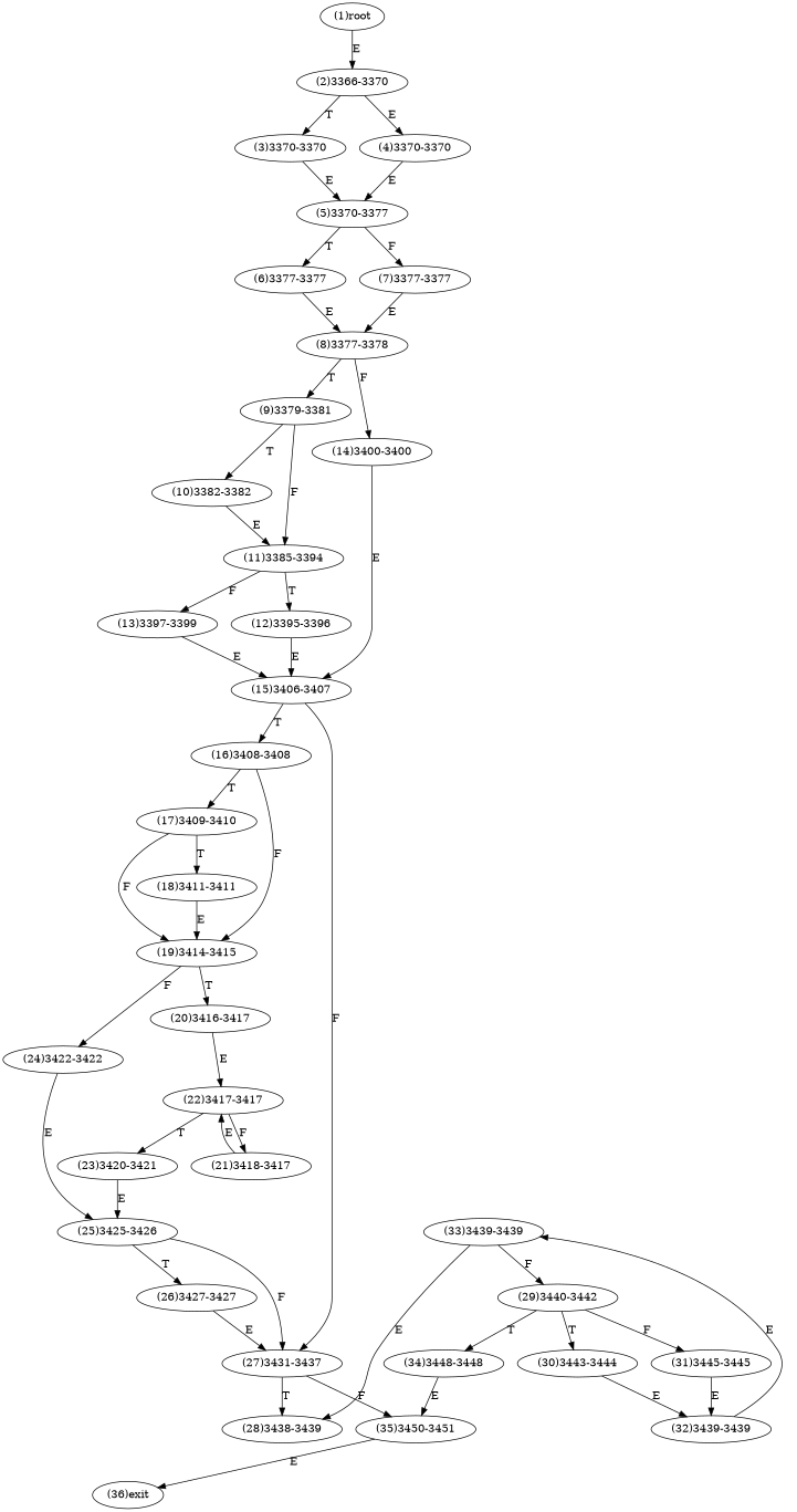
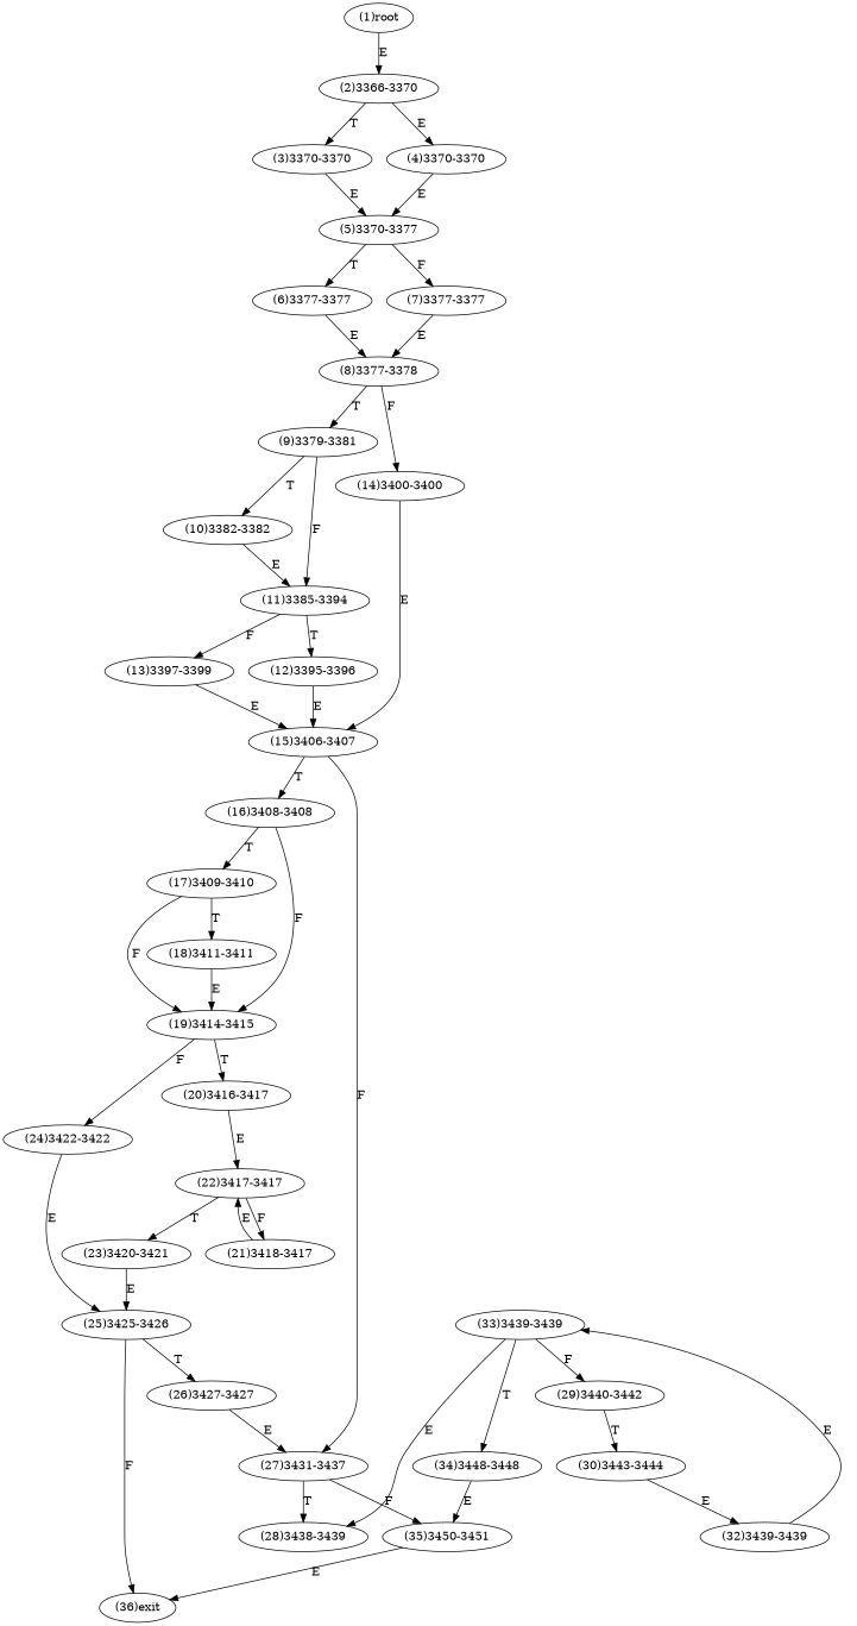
  digraph {
    n1 [label="(1)root"]
    n2 [label="(2)3366-3370"]
    n3 [label="(3)3370-3370"]
    n4 [label="(4)3370-3370"]
    n5 [label="(5)3370-3377"]
    n6 [label="(6)3377-3377"]
    n7 [label="(7)3377-3377"]
    n8 [label="(8)3377-3378"]
    n9 [label="(9)3379-3381"]
    n10 [label="(14)3400-3400"]
    n11 [label="(10)3382-3382"]
    n12 [label="(11)3385-3394"]
    n13 [label="(15)3406-3407"]
    n14 [label="(12)3395-3396"]
    n15 [label="(13)3397-3399"]
    n16 [label="(16)3408-3408"]
    n17 [label="(27)3431-3437"]
    n18 [label="(17)3409-3410"]
    n19 [label="(19)3414-3415"]
    n20 [label="(28)3438-3439"]
    n21 [label="(35)3450-3451"]
    n22 [label="(18)3411-3411"]
    n23 [label="(20)3416-3417"]
    n24 [label="(24)3422-3422"]
    n25 [label="(22)3417-3417"]
    n26 [label="(25)3425-3426"]
    n27 [label="(21)3418-3417"]
    n28 [label="(23)3420-3421"]
    n29 [label="(26)3427-3427"]
    n30 [label="(36)exit"]
    n31 [label="(29)3440-3442"]
-   n32 [label="(31)3445-3445"]
    n33 [label="(30)3443-3444"]
    n34 [label="(32)3439-3439"]
    n35 [label="(33)3439-3439"]
    n36 [label="(34)3448-3448"]
    n1 -> n2 [label=E]
    n2 -> n3 [label=T]
    n2 -> n4 [label=E]
    n3 -> n5 [label=E]
    n4 -> n5 [label=E]
    n5 -> n6 [label=T]
    n5 -> n7 [label=F]
    n6 -> n8 [label=E]
    n7 -> n8 [label=E]
    n8 -> n9 [label=T]
    n8 -> n10 [label=F]
    n9 -> n11 [label=T]
    n9 -> n12 [label=F]
    n10 -> n13 [label=E]
    n11 -> n12 [label=E]
    n12 -> n14 [label=T]
    n12 -> n15 [label=F]
    n13 -> n16 [label=T]
    n13 -> n17 [label=F]
    n14 -> n13 [label=E]
    n15 -> n13 [label=E]
    n16 -> n18 [label=T]
    n16 -> n19 [label=F]
    n17 -> n20 [label=T]
    n17 -> n21 [label=F]
    n18 -> n19 [label=F]
    n18 -> n22 [label=T]
    n19 -> n23 [label=T]
    n19 -> n24 [label=F]
    n21 -> n30 [label=E]
    n22 -> n19 [label=E]
    n23 -> n25 [label=E]
    n24 -> n26 [label=E]
    n25 -> n27 [label=F]
    n25 -> n28 [label=T]
-   n26 -> n17 [label=F]
+   n26 -> n30 [label=F]
    n26 -> n29 [label=T]
    n27 -> n25 [label=E]
    n28 -> n26 [label=E]
    n29 -> n17 [label=E]
-   n31 -> n32 [label=F]
    n31 -> n33 [label=T]
-   n32 -> n34 [label=E]
    n33 -> n34 [label=E]
    n34 -> n35 [label=E]
    n35 -> n20 [label=E]
    n35 -> n31 [label=F]
-   n31 -> n36 [label=T]
+   n35 -> n36 [label=T]
    n36 -> n21 [label=E]
  }
